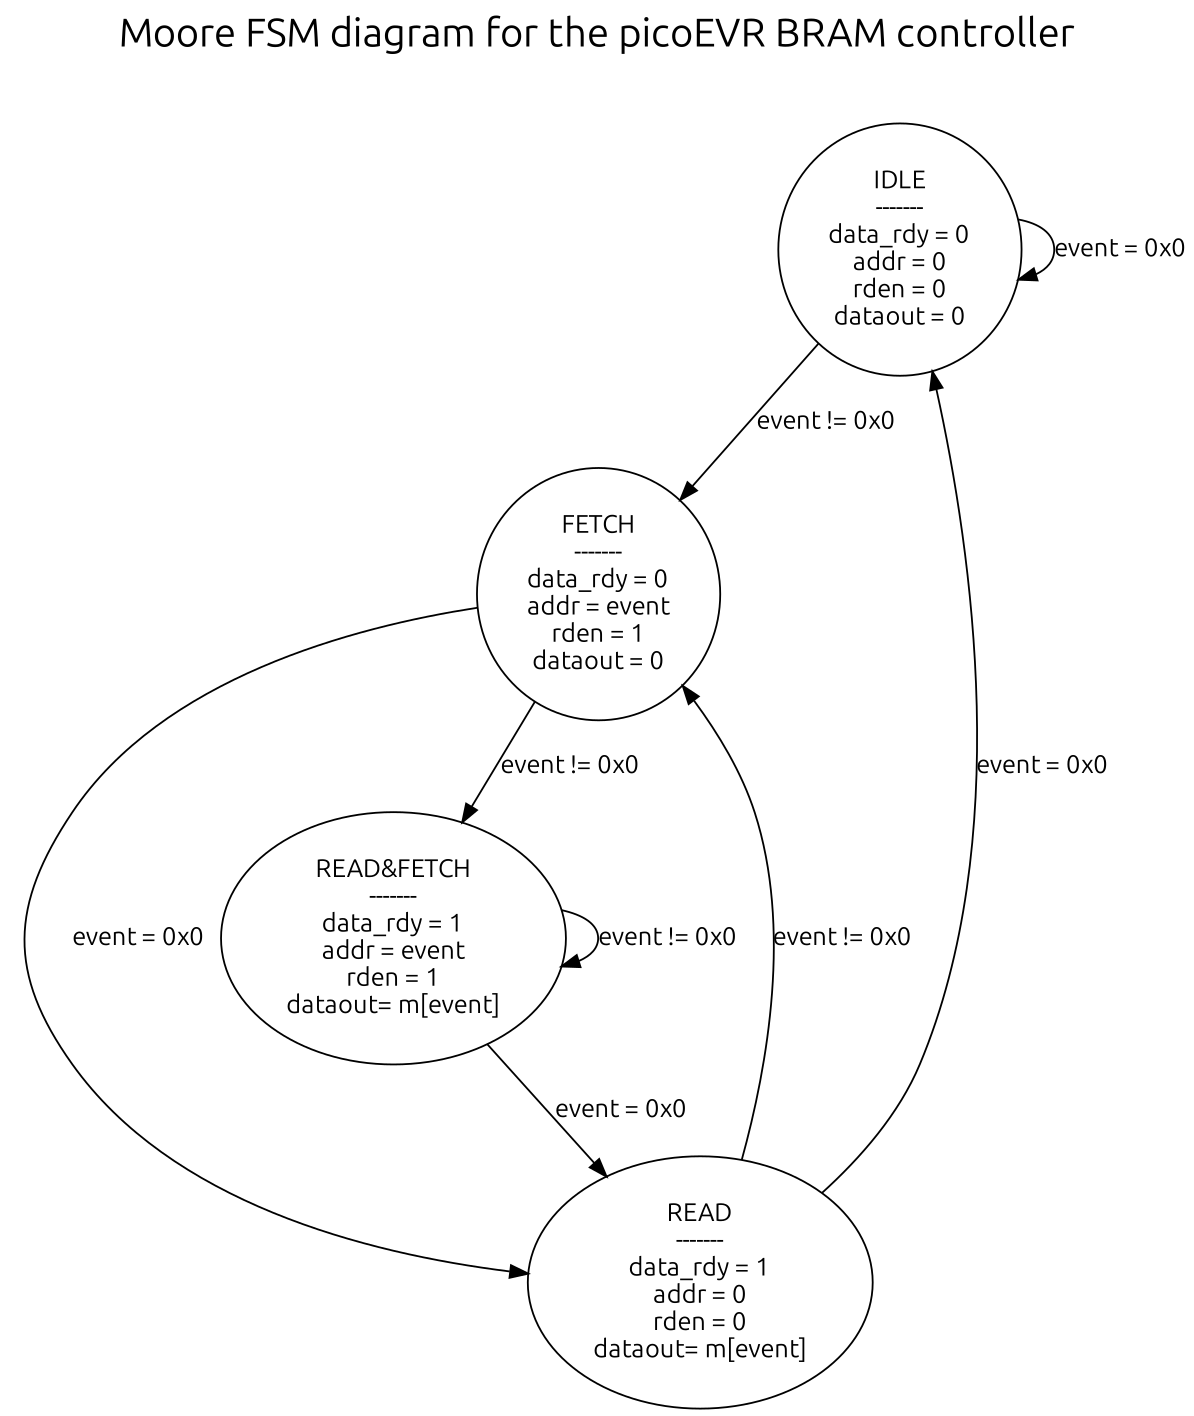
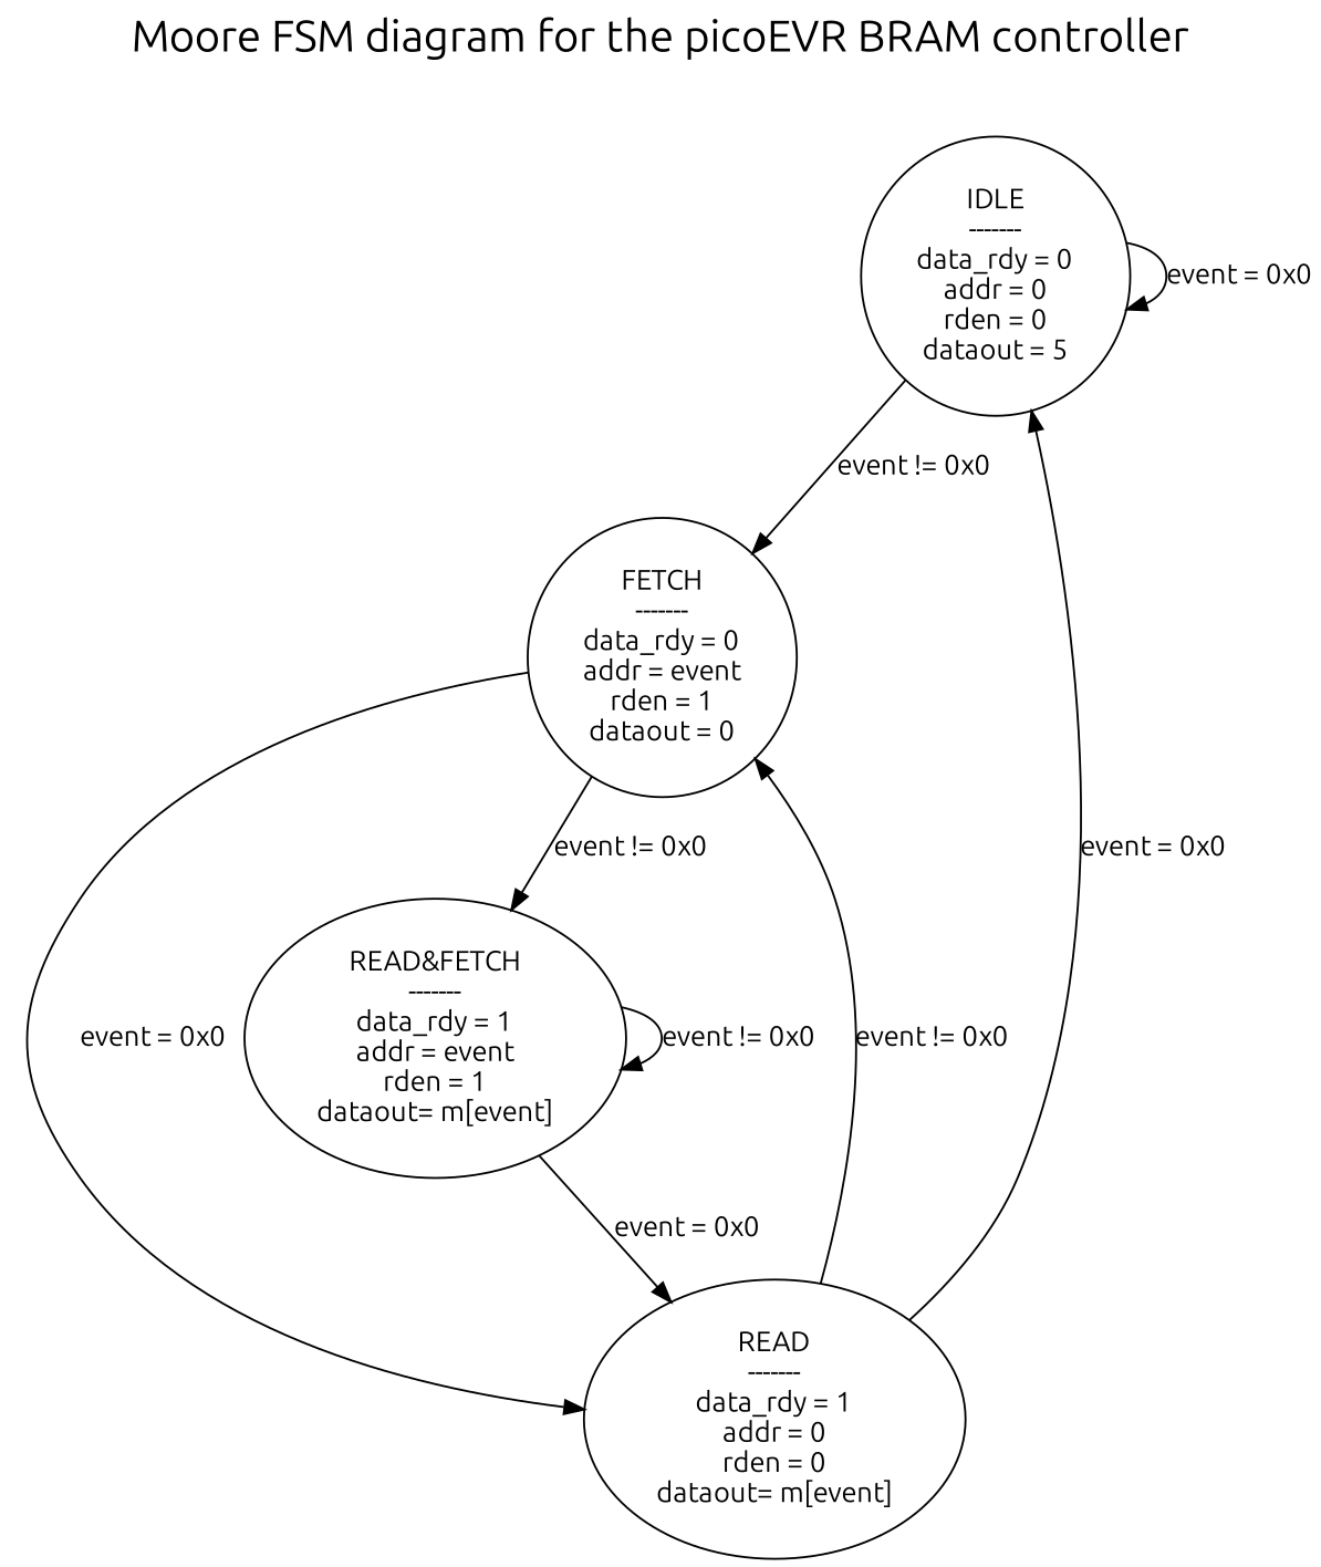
  digraph {
    fontname=Ubuntu
    fontsize=22
    label="Moore FSM diagram for the picoEVR BRAM controller"
    labelloc=top
    node [fontname=Ubuntu]
    edge [fontname=Ubuntu]
-   n1 [label="IDLE\n-------\ndata_rdy = 0\naddr = 0\nrden = 0\ndataout = 0"]
+   n1 [label="IDLE\n-------\ndata_rdy = 0\naddr = 0\nrden = 0\ndataout = 5"]
    n2 [label="FETCH\n-------\ndata_rdy = 0\naddr = event\nrden = 1\ndataout = 0"]
    n3 [label="READ\n-------\ndata_rdy = 1\naddr = 0\nrden = 0\ndataout= m[event]"]
    n4 [label="READ&FETCH\n-------\ndata_rdy = 1\naddr = event\nrden = 1\ndataout= m[event]"]
    subgraph sub_1 {
      rank=min
      n1
    }
    n1 -> n1 [label="event = 0x0"]
    n1 -> n2 [label="event != 0x0"]
    n2 -> n3 [label="event = 0x0"]
    n2 -> n4 [label="event != 0x0"]
    n3 -> n1 [label="event = 0x0"]
    n3 -> n2 [label="event != 0x0"]
    n4 -> n3 [label="event = 0x0"]
    n4 -> n4 [label="event != 0x0"]
  }
